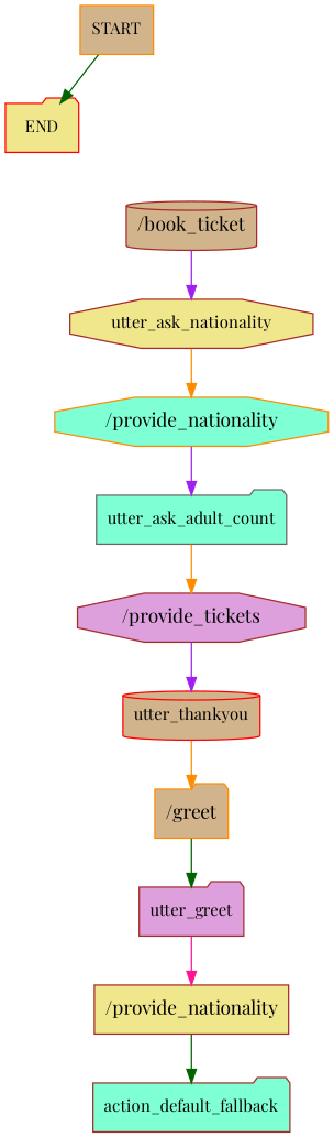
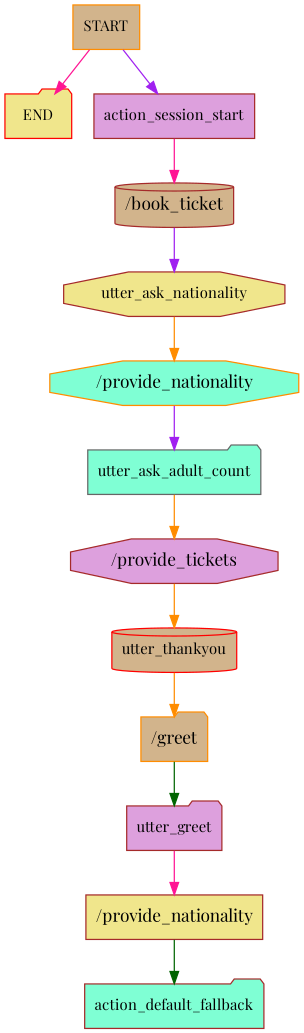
  digraph {
    fontname="Playfair Display"
    node [color=brown fillcolor=tan fontname="Playfair Display" fontsize=12 shape=folder style=filled]
    edge [color=purple fontname="Playfair Display"]
    n1 [color=darkorange label=START shape=box]
    n2 [color=red fillcolor=khaki label=END]
+   n3 [fillcolor=plum label=action_session_start shape=box]
    n4 [label="/book_ticket" shape=cylinder fontsize=""]
    n5 [fillcolor=khaki label=utter_ask_nationality shape=octagon]
    n6 [color=darkorange fillcolor=aquamarine label="/provide_nationality" shape=octagon fontsize=""]
    n7 [color=gray40 fillcolor=aquamarine label=utter_ask_adult_count]
    n8 [fillcolor=plum label="/provide_tickets" shape=octagon fontsize=""]
    n9 [color=red label=utter_thankyou shape=cylinder]
    n10 [color=darkorange label="/greet" fontsize=""]
    n11 [fillcolor=plum label=utter_greet]
    n12 [fillcolor=khaki label="/provide_nationality" shape=box fontsize=""]
    n13 [fillcolor=aquamarine label=action_default_fallback]
-   n1 -> n2 [color=darkgreen]
+   n1 -> n2 [color=deeppink]
+   n1 -> n3
+   n3 -> n4 [color=deeppink]
    n4 -> n5
    n5 -> n6 [color=darkorange]
    n6 -> n7
    n7 -> n8 [color=darkorange]
-   n8 -> n9
+   n8 -> n9 [color=darkorange]
    n9 -> n10 [color=darkorange]
    n10 -> n11 [color=darkgreen]
    n11 -> n12 [color=deeppink]
    n12 -> n13 [color=darkgreen]
  }
